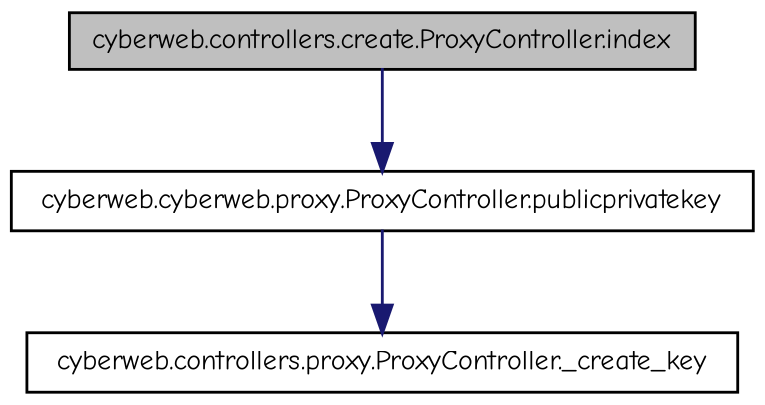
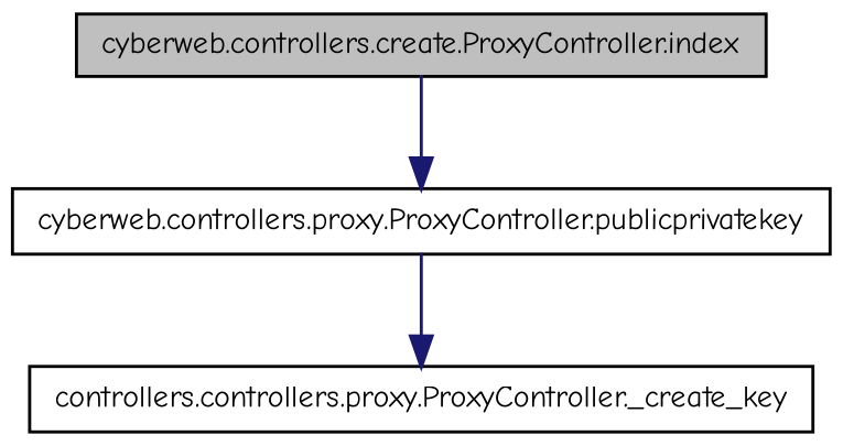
  digraph {
    fontname="Comic Neue"
    rankdir=TB
    node [color=black fillcolor=white fontname="Comic Neue" fontsize=10 shape=record style=filled]
    edge [color=midnightblue fontname="Comic Neue" fontsize=10 labelfontname=Helvetica labelfontsize=10 style=solid]
    n1 [fillcolor=grey75 fontcolor=black height=0.2 label="cyberweb.controllers.create.ProxyController.index" width=0.4]
-   n2 [height=0.2 label="cyberweb.cyberweb.proxy.ProxyController.publicprivatekey" width=0.4]
-   n3 [height=0.2 label="cyberweb.controllers.proxy.ProxyController._create_key" width=0.4]
+   n2 [height=0.2 label="cyberweb.controllers.proxy.ProxyController.publicprivatekey" width=0.4]
+   n3 [height=0.2 label="controllers.controllers.proxy.ProxyController._create_key" width=0.4]
    n1 -> n2
    n2 -> n3
  }
